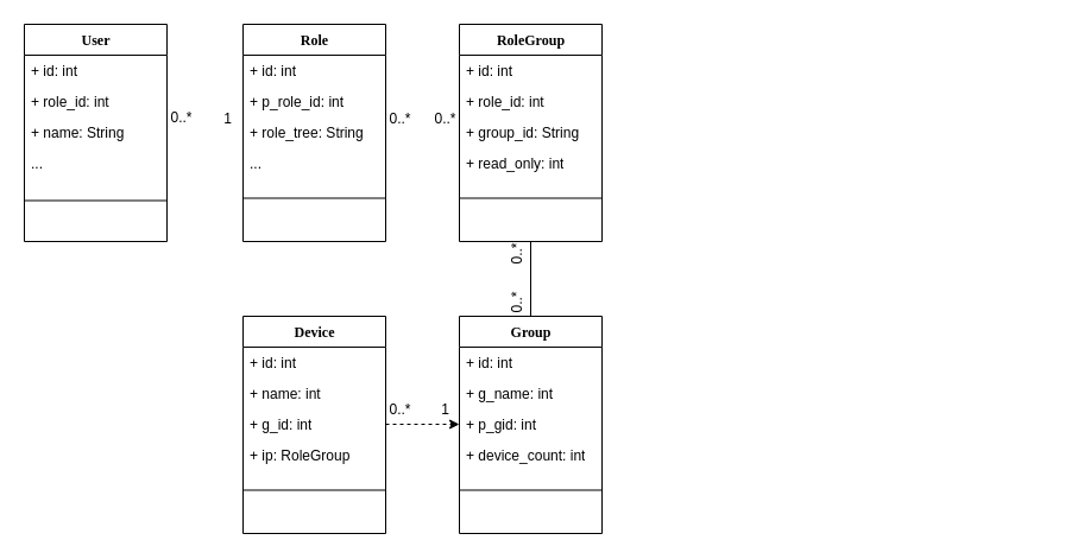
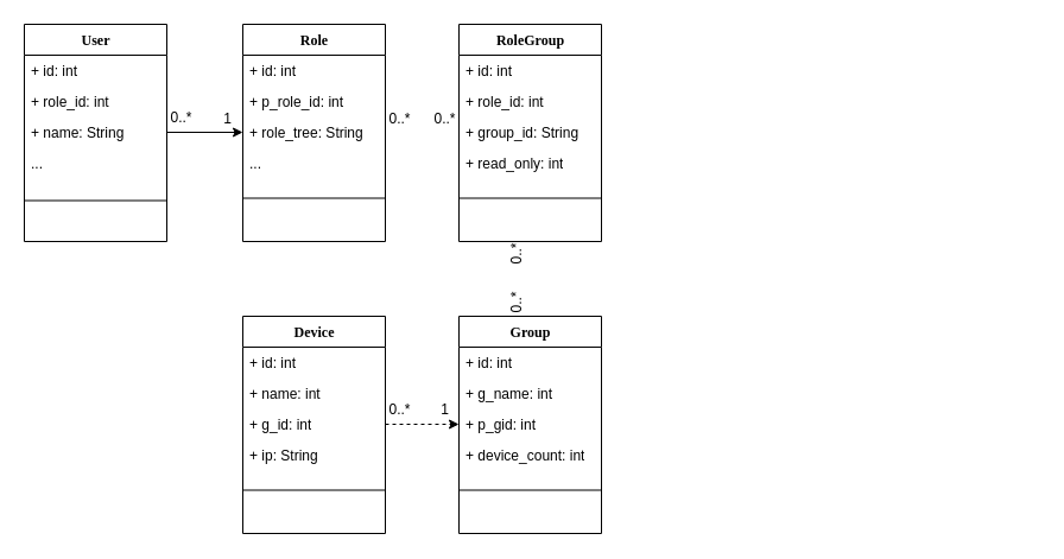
  <mxCell id="0" />
  <mxCell id="1" parent="0" />
  <mxCell id="2" value="" style="group" vertex="1" connectable="0" parent="1"><mxGeometry x="20" y="20" width="854" height="185" as="geometry" /></mxCell>
  <mxCell id="3" value="" style="group" vertex="1" connectable="0" parent="2"><mxGeometry width="854" height="185" as="geometry" /></mxCell>
  <mxCell id="4" value="" style="group" vertex="1" connectable="0" parent="3"><mxGeometry width="742" height="185" as="geometry" /></mxCell>
  <mxCell id="5" value="" style="group" vertex="1" connectable="0" parent="4"><mxGeometry width="486" height="185" as="geometry" /></mxCell>
  <mxCell id="6" value="" style="group" vertex="1" connectable="0" parent="5"><mxGeometry width="486" height="185" as="geometry" /></mxCell>
  <mxCell id="7" value="RoleGroup" style="swimlane;html=1;fontStyle=1;align=center;verticalAlign=top;childLayout=stackLayout;horizontal=1;startSize=26;horizontalStack=0;resizeParent=1;resizeLast=0;collapsible=1;marginBottom=0;swimlaneFillColor=#ffffff;rounded=0;shadow=0;comic=0;labelBackgroundColor=none;strokeWidth=1;fillColor=none;fontFamily=Verdana;fontSize=12" vertex="1" parent="6"><mxGeometry x="366" width="120" height="183" as="geometry" /></mxCell>
  <mxCell id="8" value="+ id: int" style="text;html=1;strokeColor=none;fillColor=none;align=left;verticalAlign=top;spacingLeft=4;spacingRight=4;whiteSpace=wrap;overflow=hidden;rotatable=0;points=[[0,0.5],[1,0.5]];portConstraint=eastwest;" vertex="1" parent="7"><mxGeometry y="26" width="120" height="26" as="geometry" /></mxCell>
  <mxCell id="9" value="+ role_id: int" style="text;html=1;strokeColor=none;fillColor=none;align=left;verticalAlign=top;spacingLeft=4;spacingRight=4;whiteSpace=wrap;overflow=hidden;rotatable=0;points=[[0,0.5],[1,0.5]];portConstraint=eastwest;" vertex="1" parent="7"><mxGeometry y="52" width="120" height="26" as="geometry" /></mxCell>
  <mxCell id="10" value="+ group_id: String" style="text;html=1;strokeColor=none;fillColor=none;align=left;verticalAlign=top;spacingLeft=4;spacingRight=4;whiteSpace=wrap;overflow=hidden;rotatable=0;points=[[0,0.5],[1,0.5]];portConstraint=eastwest;" vertex="1" parent="7"><mxGeometry y="78" width="120" height="26" as="geometry" /></mxCell>
  <mxCell id="11" value="+ read_only: int" style="text;html=1;strokeColor=none;fillColor=none;align=left;verticalAlign=top;spacingLeft=4;spacingRight=4;whiteSpace=wrap;overflow=hidden;rotatable=0;points=[[0,0.5],[1,0.5]];portConstraint=eastwest;" vertex="1" parent="7"><mxGeometry y="104" width="120" height="26" as="geometry" /></mxCell>
  <mxCell id="12" value="" style="line;html=1;strokeWidth=1;fillColor=none;align=left;verticalAlign=middle;spacingTop=-1;spacingLeft=3;spacingRight=3;rotatable=0;labelPosition=right;points=[];portConstraint=eastwest;" vertex="1" parent="7"><mxGeometry y="130" width="120" height="33" as="geometry" /></mxCell>
  <mxCell id="13" value="Role" style="swimlane;html=1;fontStyle=1;align=center;verticalAlign=top;childLayout=stackLayout;horizontal=1;startSize=26;horizontalStack=0;resizeParent=1;resizeLast=0;collapsible=1;marginBottom=0;swimlaneFillColor=#ffffff;rounded=0;shadow=0;comic=0;labelBackgroundColor=none;strokeWidth=1;fillColor=none;fontFamily=Verdana;fontSize=12" parent="6" vertex="1"><mxGeometry x="184" width="120" height="183" as="geometry" /></mxCell>
  <mxCell id="14" value="+ id: int" style="text;html=1;strokeColor=none;fillColor=none;align=left;verticalAlign=top;spacingLeft=4;spacingRight=4;whiteSpace=wrap;overflow=hidden;rotatable=0;points=[[0,0.5],[1,0.5]];portConstraint=eastwest;" parent="13" vertex="1"><mxGeometry y="26" width="120" height="26" as="geometry" /></mxCell>
  <mxCell id="15" value="+ p_role_id: int" style="text;html=1;strokeColor=none;fillColor=none;align=left;verticalAlign=top;spacingLeft=4;spacingRight=4;whiteSpace=wrap;overflow=hidden;rotatable=0;points=[[0,0.5],[1,0.5]];portConstraint=eastwest;" parent="13" vertex="1"><mxGeometry y="52" width="120" height="26" as="geometry" /></mxCell>
  <mxCell id="16" value="+ role_tree: String" style="text;html=1;strokeColor=none;fillColor=none;align=left;verticalAlign=top;spacingLeft=4;spacingRight=4;whiteSpace=wrap;overflow=hidden;rotatable=0;points=[[0,0.5],[1,0.5]];portConstraint=eastwest;" parent="13" vertex="1"><mxGeometry y="78" width="120" height="26" as="geometry" /></mxCell>
  <mxCell id="17" value="..." style="text;html=1;strokeColor=none;fillColor=none;align=left;verticalAlign=top;spacingLeft=4;spacingRight=4;whiteSpace=wrap;overflow=hidden;rotatable=0;points=[[0,0.5],[1,0.5]];portConstraint=eastwest;" vertex="1" parent="13"><mxGeometry y="104" width="120" height="26" as="geometry" /></mxCell>
  <mxCell id="18" value="" style="line;html=1;strokeWidth=1;fillColor=none;align=left;verticalAlign=middle;spacingTop=-1;spacingLeft=3;spacingRight=3;rotatable=0;labelPosition=right;points=[];portConstraint=eastwest;" parent="13" vertex="1"><mxGeometry y="130" width="120" height="33" as="geometry" /></mxCell>
  <mxCell id="19" value="User" style="swimlane;html=1;fontStyle=1;align=center;verticalAlign=top;childLayout=stackLayout;horizontal=1;startSize=26;horizontalStack=0;resizeParent=1;resizeLast=0;collapsible=1;marginBottom=0;swimlaneFillColor=#ffffff;rounded=0;shadow=0;comic=0;labelBackgroundColor=none;strokeWidth=1;fillColor=none;fontFamily=Verdana;fontSize=12" parent="6" vertex="1"><mxGeometry width="120" height="183" as="geometry" /></mxCell>
  <mxCell id="20" value="+ id: int" style="text;html=1;strokeColor=none;fillColor=none;align=left;verticalAlign=top;spacingLeft=4;spacingRight=4;whiteSpace=wrap;overflow=hidden;rotatable=0;points=[[0,0.5],[1,0.5]];portConstraint=eastwest;" parent="19" vertex="1"><mxGeometry y="26" width="120" height="26" as="geometry" /></mxCell>
  <mxCell id="21" value="+ role_id: int" style="text;html=1;strokeColor=none;fillColor=none;align=left;verticalAlign=top;spacingLeft=4;spacingRight=4;whiteSpace=wrap;overflow=hidden;rotatable=0;points=[[0,0.5],[1,0.5]];portConstraint=eastwest;" parent="19" vertex="1"><mxGeometry y="52" width="120" height="26" as="geometry" /></mxCell>
  <mxCell id="22" value="+ name: String" style="text;html=1;strokeColor=none;fillColor=none;align=left;verticalAlign=top;spacingLeft=4;spacingRight=4;whiteSpace=wrap;overflow=hidden;rotatable=0;points=[[0,0.5],[1,0.5]];portConstraint=eastwest;" parent="19" vertex="1"><mxGeometry y="78" width="120" height="26" as="geometry" /></mxCell>
  <mxCell id="23" value="..." style="text;html=1;strokeColor=none;fillColor=none;align=left;verticalAlign=top;spacingLeft=4;spacingRight=4;whiteSpace=wrap;overflow=hidden;rotatable=0;points=[[0,0.5],[1,0.5]];portConstraint=eastwest;" vertex="1" parent="19"><mxGeometry y="104" width="120" height="26" as="geometry" /></mxCell>
  <mxCell id="24" value="" style="line;html=1;strokeWidth=1;fillColor=none;align=left;verticalAlign=middle;spacingTop=-1;spacingLeft=3;spacingRight=3;rotatable=0;labelPosition=right;points=[];portConstraint=eastwest;" parent="19" vertex="1"><mxGeometry y="130" width="120" height="37" as="geometry" /></mxCell>
+ <mxCell id="25" value="" style="endArrow=classic;html=1;entryX=0;entryY=0.5;entryDx=0;entryDy=0;exitX=1;exitY=0.5;exitDx=0;exitDy=0;" edge="1" parent="6" source="22" target="16"><mxGeometry width="50" height="50" relative="1" as="geometry"><mxPoint x="122" y="91" as="sourcePoint" /><mxPoint x="172" y="40" as="targetPoint" /></mxGeometry></mxCell>
  <mxCell id="26" value="0..*" style="text;html=1;align=center;verticalAlign=middle;resizable=0;points=[];autosize=1;" vertex="1" parent="6"><mxGeometry x="340" y="71" width="28" height="18" as="geometry" /></mxCell>
  <mxCell id="27" value="0..*" style="text;html=1;align=center;verticalAlign=middle;resizable=0;points=[];autosize=1;" vertex="1" parent="6"><mxGeometry x="302" y="71" width="28" height="18" as="geometry" /></mxCell>
  <mxCell id="28" value="1" style="text;html=1;align=center;verticalAlign=middle;resizable=0;points=[];autosize=1;" vertex="1" parent="6"><mxGeometry x="162" y="71" width="17" height="18" as="geometry" /></mxCell>
  <mxCell id="29" value="0..*" style="text;html=1;align=center;verticalAlign=middle;resizable=0;points=[];autosize=1;" vertex="1" parent="3"><mxGeometry x="118" y="70" width="28" height="18" as="geometry" /></mxCell>
- <mxCell id="30" value="" style="endArrow=none;html=1;exitX=0.5;exitY=1;exitDx=0;exitDy=0;entryX=0.5;entryY=0;entryDx=0;entryDy=0;" edge="1" parent="1" source="7" target="36"><mxGeometry width="50" height="50" relative="1" as="geometry"><mxPoint x="594" y="111" as="sourcePoint" /><mxPoint x="687" y="111" as="targetPoint" /><Array as="points" /></mxGeometry></mxCell>
  <mxCell id="31" value="" style="endArrow=classic;html=1;entryX=0;entryY=0.5;entryDx=0;entryDy=0;exitX=1;exitY=0.5;exitDx=0;exitDy=0;dashed=1;" edge="1" parent="1" source="45" target="39"><mxGeometry width="50" height="50" relative="1" as="geometry"><mxPoint x="876" y="113" as="sourcePoint" /><mxPoint x="969" y="113" as="targetPoint" /></mxGeometry></mxCell>
  <mxCell id="32" value="1" style="text;html=1;align=center;verticalAlign=middle;resizable=0;points=[];autosize=1;" vertex="1" parent="1"><mxGeometry x="365.5" y="336" width="17" height="18" as="geometry" /></mxCell>
  <mxCell id="33" value="0..*" style="text;html=1;align=center;verticalAlign=middle;resizable=0;points=[];autosize=1;" vertex="1" parent="1"><mxGeometry x="322" y="336" width="28" height="18" as="geometry" /></mxCell>
  <mxCell id="34" value="&lt;div&gt;&lt;span&gt;0..*&lt;/span&gt;&lt;/div&gt;" style="text;html=1;align=center;verticalAlign=middle;resizable=0;points=[];autosize=1;horizontal=0;" vertex="1" parent="1"><mxGeometry x="421" y="205" width="28" height="18" as="geometry" /></mxCell>
  <mxCell id="35" value="0..*" style="text;html=1;align=center;verticalAlign=middle;resizable=0;points=[];autosize=1;horizontal=0;" vertex="1" parent="1"><mxGeometry x="421" y="246" width="28" height="18" as="geometry" /></mxCell>
  <mxCell id="36" value="Group" style="swimlane;html=1;fontStyle=1;align=center;verticalAlign=top;childLayout=stackLayout;horizontal=1;startSize=26;horizontalStack=0;resizeParent=1;resizeLast=0;collapsible=1;marginBottom=0;swimlaneFillColor=#ffffff;rounded=0;shadow=0;comic=0;labelBackgroundColor=none;strokeWidth=1;fillColor=none;fontFamily=Verdana;fontSize=12" vertex="1" parent="1"><mxGeometry x="386" y="266" width="120" height="183" as="geometry" /></mxCell>
  <mxCell id="37" value="+ id: int" style="text;html=1;strokeColor=none;fillColor=none;align=left;verticalAlign=top;spacingLeft=4;spacingRight=4;whiteSpace=wrap;overflow=hidden;rotatable=0;points=[[0,0.5],[1,0.5]];portConstraint=eastwest;" vertex="1" parent="36"><mxGeometry y="26" width="120" height="26" as="geometry" /></mxCell>
  <mxCell id="38" value="+ g_name: int" style="text;html=1;strokeColor=none;fillColor=none;align=left;verticalAlign=top;spacingLeft=4;spacingRight=4;whiteSpace=wrap;overflow=hidden;rotatable=0;points=[[0,0.5],[1,0.5]];portConstraint=eastwest;" vertex="1" parent="36"><mxGeometry y="52" width="120" height="26" as="geometry" /></mxCell>
  <mxCell id="39" value="+ p_gid: int" style="text;html=1;strokeColor=none;fillColor=none;align=left;verticalAlign=top;spacingLeft=4;spacingRight=4;whiteSpace=wrap;overflow=hidden;rotatable=0;points=[[0,0.5],[1,0.5]];portConstraint=eastwest;" vertex="1" parent="36"><mxGeometry y="78" width="120" height="26" as="geometry" /></mxCell>
  <mxCell id="40" value="+ device_count: int" style="text;html=1;strokeColor=none;fillColor=none;align=left;verticalAlign=top;spacingLeft=4;spacingRight=4;whiteSpace=wrap;overflow=hidden;rotatable=0;points=[[0,0.5],[1,0.5]];portConstraint=eastwest;" vertex="1" parent="36"><mxGeometry y="104" width="120" height="26" as="geometry" /></mxCell>
  <mxCell id="41" value="" style="line;html=1;strokeWidth=1;fillColor=none;align=left;verticalAlign=middle;spacingTop=-1;spacingLeft=3;spacingRight=3;rotatable=0;labelPosition=right;points=[];portConstraint=eastwest;" vertex="1" parent="36"><mxGeometry y="130" width="120" height="33" as="geometry" /></mxCell>
  <mxCell id="42" value="Device" style="swimlane;html=1;fontStyle=1;align=center;verticalAlign=top;childLayout=stackLayout;horizontal=1;startSize=26;horizontalStack=0;resizeParent=1;resizeLast=0;collapsible=1;marginBottom=0;swimlaneFillColor=#ffffff;rounded=0;shadow=0;comic=0;labelBackgroundColor=none;strokeWidth=1;fillColor=none;fontFamily=Verdana;fontSize=12" vertex="1" parent="1"><mxGeometry x="204" y="266" width="120" height="183" as="geometry" /></mxCell>
  <mxCell id="43" value="+ id: int" style="text;html=1;strokeColor=none;fillColor=none;align=left;verticalAlign=top;spacingLeft=4;spacingRight=4;whiteSpace=wrap;overflow=hidden;rotatable=0;points=[[0,0.5],[1,0.5]];portConstraint=eastwest;" vertex="1" parent="42"><mxGeometry y="26" width="120" height="26" as="geometry" /></mxCell>
  <mxCell id="44" value="+ name: int" style="text;html=1;strokeColor=none;fillColor=none;align=left;verticalAlign=top;spacingLeft=4;spacingRight=4;whiteSpace=wrap;overflow=hidden;rotatable=0;points=[[0,0.5],[1,0.5]];portConstraint=eastwest;" vertex="1" parent="42"><mxGeometry y="52" width="120" height="26" as="geometry" /></mxCell>
  <mxCell id="45" value="+ g_id: int" style="text;html=1;strokeColor=none;fillColor=none;align=left;verticalAlign=top;spacingLeft=4;spacingRight=4;whiteSpace=wrap;overflow=hidden;rotatable=0;points=[[0,0.5],[1,0.5]];portConstraint=eastwest;" vertex="1" parent="42"><mxGeometry y="78" width="120" height="26" as="geometry" /></mxCell>
- <mxCell id="46" value="+ ip: RoleGroup" style="text;html=1;strokeColor=none;fillColor=none;align=left;verticalAlign=top;spacingLeft=4;spacingRight=4;whiteSpace=wrap;overflow=hidden;rotatable=0;points=[[0,0.5],[1,0.5]];portConstraint=eastwest;" vertex="1" parent="42"><mxGeometry y="104" width="120" height="26" as="geometry" /></mxCell>
+ <mxCell id="46" value="+ ip: String" style="text;html=1;strokeColor=none;fillColor=none;align=left;verticalAlign=top;spacingLeft=4;spacingRight=4;whiteSpace=wrap;overflow=hidden;rotatable=0;points=[[0,0.5],[1,0.5]];portConstraint=eastwest;" vertex="1" parent="42"><mxGeometry y="104" width="120" height="26" as="geometry" /></mxCell>
  <mxCell id="47" value="" style="line;html=1;strokeWidth=1;fillColor=none;align=left;verticalAlign=middle;spacingTop=-1;spacingLeft=3;spacingRight=3;rotatable=0;labelPosition=right;points=[];portConstraint=eastwest;" vertex="1" parent="42"><mxGeometry y="130" width="120" height="33" as="geometry" /></mxCell>
